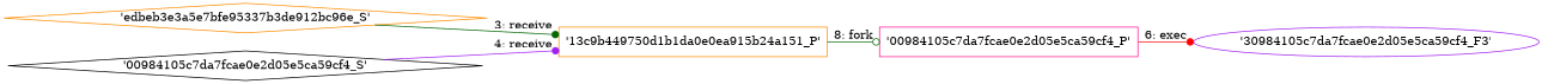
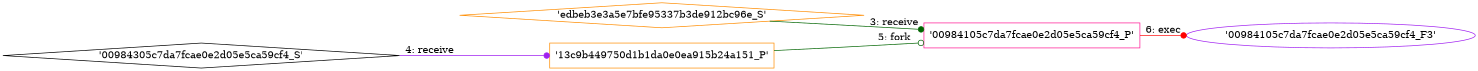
  digraph {
    engine=neato
    fixedsize=false
    fontsize=10
    nodesep=0.3
    rankdir=LR
    ranksep=0
    splines=true
    node [color=darkorange node_type=Socket shape=diamond]
    edge [arrowhead=dot color=darkgreen]
    "'edbeb3e3a5e7bfe95337b3de912bc96e_S'"
    "'13c9b449750d1b1da0e0ea915b24a151_P'" [node_type=Process shape=box]
    "'00984105c7da7fcae0e2d05e5ca59cf4_P'" [color=deeppink node_type=Process shape=box]
-   "'00984105c7da7fcae0e2d05e5ca59cf4_S'" [color=black]
-   "'00984105c7da7fcae0e2d05e5ca59cf4_F3'" [color=purple node_type=File shape=ellipse label="'30984105c7da7fcae0e2d05e5ca59cf4_F3'"]
-   "'edbeb3e3a5e7bfe95337b3de912bc96e_S'" -> "'13c9b449750d1b1da0e0ea915b24a151_P'" [label="3: receive"]
-   "'13c9b449750d1b1da0e0ea915b24a151_P'" -> "'00984105c7da7fcae0e2d05e5ca59cf4_P'" [arrowhead=odot label="8: fork"]
+   "'00984105c7da7fcae0e2d05e5ca59cf4_S'" [color=black label="'00984305c7da7fcae0e2d05e5ca59cf4_S'"]
+   "'00984105c7da7fcae0e2d05e5ca59cf4_F3'" [color=purple node_type=File shape=ellipse]
+   "'edbeb3e3a5e7bfe95337b3de912bc96e_S'" -> "'00984105c7da7fcae0e2d05e5ca59cf4_P'" [label="3: receive"]
+   "'13c9b449750d1b1da0e0ea915b24a151_P'" -> "'00984105c7da7fcae0e2d05e5ca59cf4_P'" [arrowhead=odot label="5: fork"]
    "'00984105c7da7fcae0e2d05e5ca59cf4_P'" -> "'00984105c7da7fcae0e2d05e5ca59cf4_F3'" [color=red label="6: exec"]
    "'00984105c7da7fcae0e2d05e5ca59cf4_S'" -> "'13c9b449750d1b1da0e0ea915b24a151_P'" [color=purple label="4: receive"]
  }
